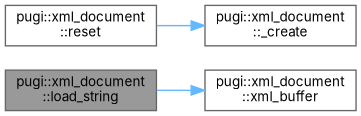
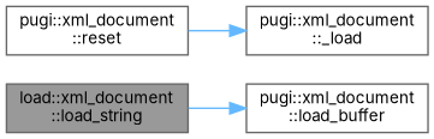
  digraph {
    fontname=Inter
    rankdir=LR
    node [color=grey40 fillcolor=white fontname=Inter fontsize=10 shape=box style=filled]
    edge [color=steelblue1 fontname=Inter fontsize=10 labelfontname=Helvetica labelfontsize=10 style=solid]
-   n1 [color=gray40 fillcolor=grey60 fontcolor=black height=0.2 label="pugi::xml_document\l::load_string" width=0.4]
-   n2 [height=0.2 label="pugi::xml_document\l::xml_buffer" width=0.4]
+   n1 [color=gray40 fillcolor=grey60 fontcolor=black height=0.2 label="load::xml_document\l::load_string" width=0.4]
+   n2 [height=0.2 label="pugi::xml_document\l::load_buffer" width=0.4]
    n3 [height=0.2 label="pugi::xml_document\l::reset" width=0.4]
-   n4 [height=0.2 label="pugi::xml_document\l::_create" width=0.4]
+   n4 [height=0.2 label="pugi::xml_document\l::_load" width=0.4]
    n1 -> n2
    n3 -> n4
  }
